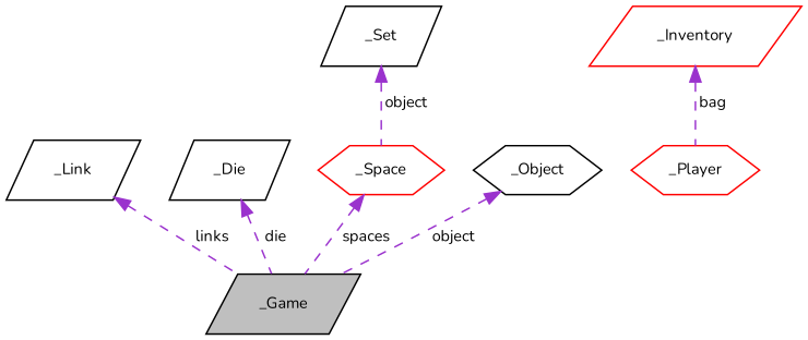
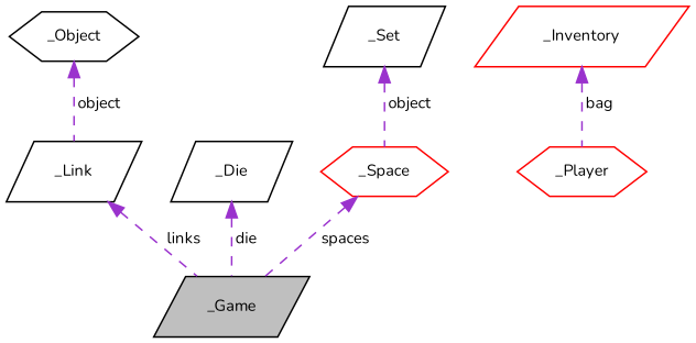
  digraph {
    fontname=Nunito
    node [color=black fillcolor=white fontname=Nunito fontsize=10 shape=parallelogram style=filled]
    edge [color=darkorchid3 dir=back fontname=Nunito fontsize=10 labelfontname=Helvetica labelfontsize=10 style=dashed]
    n1 [fillcolor=grey75 fontcolor=black height=0.2 label=_Game width=0.4]
    n2 [height=0.2 label=_Link width=0.4]
    n3 [height=0.2 label=_Die width=0.4]
    n4 [color=red height=0.2 label=_Space shape=hexagon width=0.4]
    n5 [height=0.2 label=_Set width=0.4]
    n6 [color=red height=0.2 label=_Inventory width=0.4]
    n7 [color=red height=0.2 label=_Player shape=hexagon width=0.4]
    n8 [height=0.2 label=_Object shape=hexagon width=0.4]
    n2 -> n1 [label=" links"]
    n3 -> n1 [label=" die"]
    n4 -> n1 [label=" spaces"]
    n5 -> n4 [label=" object"]
    n6 -> n7 [label=" bag"]
-   n8 -> n1 [label=" object"]
+   n8 -> n2 [label=" object"]
  }
